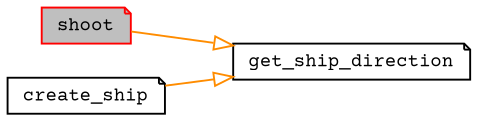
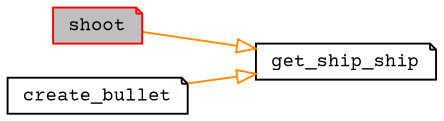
  digraph {
    fontname="Courier Prime"
    rankdir=LR
    node [color=black fillcolor=white fontname="Courier Prime" fontsize=10 shape=note style=filled]
    edge [arrowhead=onormal color=darkorange fontname="Courier Prime" fontsize=10 labelfontname=Helvetica labelfontsize=10 style=solid]
    n1 [color=red fillcolor=grey75 fontcolor=black height=0.2 label=shoot width=0.4]
-   n2 [height=0.2 label=get_ship_direction width=0.4]
-   n3 [height=0.2 label=create_ship width=0.4]
+   n2 [height=0.2 label=get_ship_ship width=0.4]
+   n3 [height=0.2 label=create_bullet width=0.4]
    n1 -> n2
    n3 -> n2
  }
